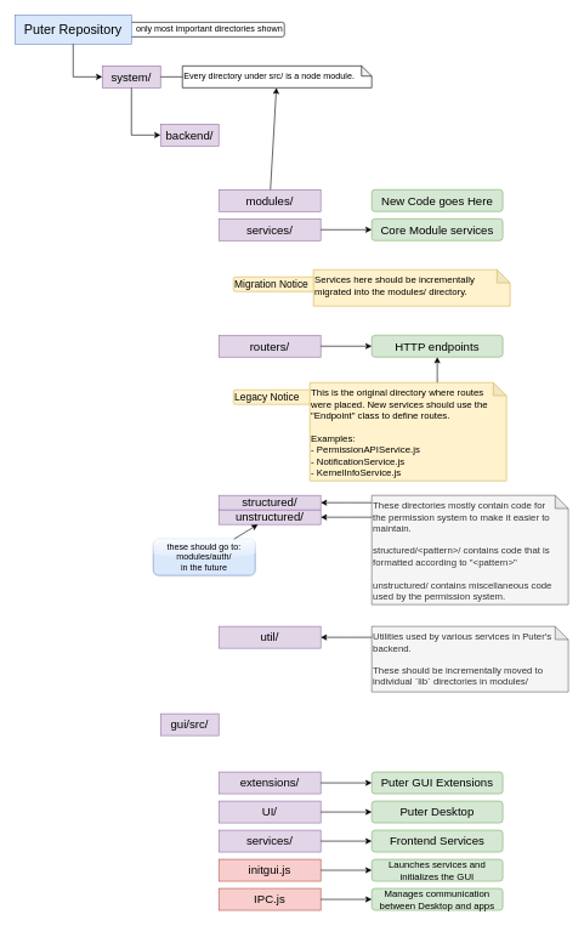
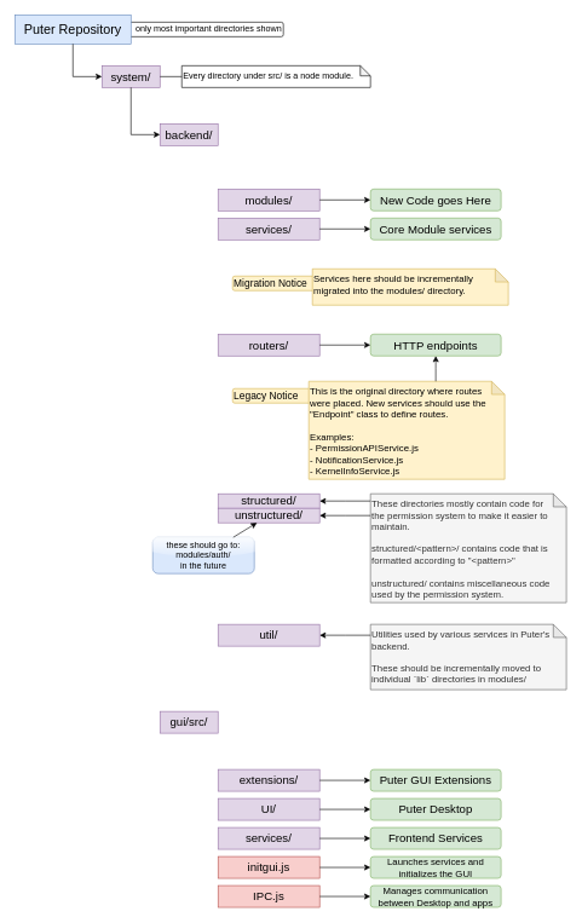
  <mxCell id="0" />
  <mxCell id="1" parent="0" />
  <mxCell id="2" value="Legacy Notice" style="rounded=1;whiteSpace=wrap;html=1;align=left;fillColor=#fff2cc;strokeColor=#d6b656;fontSize=14;" vertex="1" parent="1"><mxGeometry x="320" y="535" width="130" height="20" as="geometry" /></mxCell>
  <mxCell id="3" value="only most important directories shown" style="rounded=1;whiteSpace=wrap;html=1;align=right;" vertex="1" parent="1"><mxGeometry x="160" y="30" width="230" height="20" as="geometry" /></mxCell>
  <mxCell id="4" value="system/" style="rounded=0;whiteSpace=wrap;html=1;fontSize=16;fillColor=#e1d5e7;strokeColor=#9673a6;" vertex="1" parent="1"><mxGeometry x="140" y="90" width="80" height="30" as="geometry" /></mxCell>
  <mxCell id="5" value="Puter Repository" style="rounded=0;whiteSpace=wrap;html=1;fontSize=18;fillColor=#dae8fc;strokeColor=#6c8ebf;" vertex="1" parent="1"><mxGeometry x="20" y="20" width="160" height="40" as="geometry" /></mxCell>
  <mxCell id="6" value="Every directory under src/ is a node module." style="shape=note;whiteSpace=wrap;html=1;backgroundOutline=1;darkOpacity=0.05;size=14;align=left;" vertex="1" parent="1"><mxGeometry x="250" y="90" width="260" height="30" as="geometry" /></mxCell>
  <mxCell id="7" value="" style="endArrow=classic;html=1;rounded=0;edgeStyle=elbowEdgeStyle;" edge="1" parent="1" source="5" target="4"><mxGeometry width="50" height="50" relative="1" as="geometry"><mxPoint x="270" y="240" as="sourcePoint" /><mxPoint x="320" y="190" as="targetPoint" /><Array as="points"><mxPoint x="100" y="105" /></Array></mxGeometry></mxCell>
  <mxCell id="8" value="backend/" style="rounded=0;whiteSpace=wrap;html=1;fontSize=16;fillColor=#e1d5e7;strokeColor=#9673a6;" vertex="1" parent="1"><mxGeometry x="220" y="170" width="80" height="30" as="geometry" /></mxCell>
  <mxCell id="9" value="gui/src/" style="rounded=0;whiteSpace=wrap;html=1;fontSize=16;fillColor=#e1d5e7;strokeColor=#9673a6;" vertex="1" parent="1"><mxGeometry x="220" y="980" width="80" height="30" as="geometry" /></mxCell>
  <mxCell id="10" value="" style="endArrow=none;html=1;rounded=0;" edge="1" parent="1" source="4" target="6"><mxGeometry width="50" height="50" relative="1" as="geometry"><mxPoint x="270" y="240" as="sourcePoint" /><mxPoint x="320" y="190" as="targetPoint" /></mxGeometry></mxCell>
  <mxCell id="11" value="" style="endArrow=classic;html=1;rounded=0;" edge="1" parent="1" source="4" target="8"><mxGeometry width="50" height="50" relative="1" as="geometry"><mxPoint x="270" y="240" as="sourcePoint" /><mxPoint x="320" y="190" as="targetPoint" /><Array as="points"><mxPoint x="180" y="185" /></Array></mxGeometry></mxCell>
  <mxCell id="12" value="extensions/" style="rounded=0;whiteSpace=wrap;html=1;fontSize=16;fillColor=#e1d5e7;strokeColor=#9673a6;" vertex="1" parent="1"><mxGeometry x="300" y="1060" width="140" height="30" as="geometry" /></mxCell>
  <mxCell id="13" value="Puter GUI Extensions" style="rounded=1;whiteSpace=wrap;html=1;fontSize=16;fillColor=#d5e8d4;strokeColor=#82b366;" vertex="1" parent="1"><mxGeometry x="510" y="1060" width="180" height="30" as="geometry" /></mxCell>
  <mxCell id="14" value="" style="endArrow=classic;html=1;rounded=0;" edge="1" parent="1" source="12" target="13"><mxGeometry width="50" height="50" relative="1" as="geometry"><mxPoint x="310" y="960" as="sourcePoint" /><mxPoint x="360" y="910" as="targetPoint" /></mxGeometry></mxCell>
  <mxCell id="15" style="edgeStyle=orthogonalEdgeStyle;rounded=0;orthogonalLoop=1;jettySize=auto;html=1;exitX=0.5;exitY=1;exitDx=0;exitDy=0;" edge="1" parent="1" source="13" target="13"><mxGeometry relative="1" as="geometry" /></mxCell>
  <mxCell id="16" value="UI/" style="rounded=0;whiteSpace=wrap;html=1;fontSize=16;fillColor=#e1d5e7;strokeColor=#9673a6;" vertex="1" parent="1"><mxGeometry x="300" y="1100" width="140" height="30" as="geometry" /></mxCell>
  <mxCell id="17" value="Puter Desktop" style="rounded=1;whiteSpace=wrap;html=1;fontSize=16;fillColor=#d5e8d4;strokeColor=#82b366;" vertex="1" parent="1"><mxGeometry x="510" y="1100" width="180" height="30" as="geometry" /></mxCell>
  <mxCell id="18" value="" style="endArrow=classic;html=1;rounded=0;" edge="1" parent="1" source="16" target="17"><mxGeometry width="50" height="50" relative="1" as="geometry"><mxPoint x="450" y="1078" as="sourcePoint" /><mxPoint x="520" y="1078" as="targetPoint" /></mxGeometry></mxCell>
  <mxCell id="19" value="services/" style="rounded=0;whiteSpace=wrap;html=1;fontSize=16;fillColor=#e1d5e7;strokeColor=#9673a6;" vertex="1" parent="1"><mxGeometry x="300" y="1140" width="140" height="30" as="geometry" /></mxCell>
  <mxCell id="20" value="Frontend Services" style="rounded=1;whiteSpace=wrap;html=1;fontSize=16;fillColor=#d5e8d4;strokeColor=#82b366;" vertex="1" parent="1"><mxGeometry x="510" y="1140" width="180" height="30" as="geometry" /></mxCell>
  <mxCell id="21" value="" style="endArrow=classic;html=1;rounded=0;" edge="1" parent="1" source="19" target="20"><mxGeometry width="50" height="50" relative="1" as="geometry"><mxPoint x="450" y="1118" as="sourcePoint" /><mxPoint x="520" y="1118" as="targetPoint" /></mxGeometry></mxCell>
  <mxCell id="22" value="initgui.js" style="rounded=0;whiteSpace=wrap;html=1;fontSize=16;fillColor=#f8cecc;strokeColor=#b85450;" vertex="1" parent="1"><mxGeometry x="300" y="1180" width="140" height="30" as="geometry" /></mxCell>
  <mxCell id="23" value="Launches services and initializes the GUI" style="rounded=1;whiteSpace=wrap;html=1;fontSize=13;fillColor=#d5e8d4;strokeColor=#82b366;" vertex="1" parent="1"><mxGeometry x="510" y="1180" width="180" height="30" as="geometry" /></mxCell>
  <mxCell id="24" value="" style="endArrow=classic;html=1;rounded=0;" edge="1" parent="1" source="22" target="23"><mxGeometry width="50" height="50" relative="1" as="geometry"><mxPoint x="450" y="1165" as="sourcePoint" /><mxPoint x="520" y="1165" as="targetPoint" /></mxGeometry></mxCell>
  <mxCell id="25" value="IPC.js" style="rounded=0;whiteSpace=wrap;html=1;fontSize=16;fillColor=#f8cecc;strokeColor=#b85450;" vertex="1" parent="1"><mxGeometry x="300" y="1220" width="140" height="30" as="geometry" /></mxCell>
  <mxCell id="26" value="Manages communication between Desktop and apps" style="rounded=1;whiteSpace=wrap;html=1;fontSize=13;fillColor=#d5e8d4;strokeColor=#82b366;" vertex="1" parent="1"><mxGeometry x="510" y="1220" width="180" height="30" as="geometry" /></mxCell>
  <mxCell id="27" value="" style="endArrow=classic;html=1;rounded=0;" edge="1" parent="1" source="25" target="26"><mxGeometry width="50" height="50" relative="1" as="geometry"><mxPoint x="450" y="1205" as="sourcePoint" /><mxPoint x="520" y="1205" as="targetPoint" /></mxGeometry></mxCell>
  <mxCell id="28" value="modules/" style="rounded=0;whiteSpace=wrap;html=1;fontSize=16;fillColor=#e1d5e7;strokeColor=#9673a6;" vertex="1" parent="1"><mxGeometry x="300" y="260" width="140" height="30" as="geometry" /></mxCell>
  <mxCell id="29" value="New Code goes Here" style="rounded=1;whiteSpace=wrap;html=1;fontSize=16;fillColor=#d5e8d4;strokeColor=#82b366;" vertex="1" parent="1"><mxGeometry x="510" y="260" width="180" height="30" as="geometry" /></mxCell>
- <mxCell id="30" value="" style="endArrow=classic;html=1;rounded=0;" edge="1" parent="1" source="28" target="6"><mxGeometry width="50" height="50" relative="1" as="geometry"><mxPoint x="310" y="160" as="sourcePoint" /><mxPoint x="360" y="110" as="targetPoint" /></mxGeometry></mxCell>
+ <mxCell id="30" value="" style="endArrow=classic;html=1;rounded=0;" edge="1" parent="1" source="28" target="29"><mxGeometry width="50" height="50" relative="1" as="geometry"><mxPoint x="310" y="160" as="sourcePoint" /><mxPoint x="360" y="110" as="targetPoint" /></mxGeometry></mxCell>
  <mxCell id="31" style="edgeStyle=orthogonalEdgeStyle;rounded=0;orthogonalLoop=1;jettySize=auto;html=1;exitX=0.5;exitY=1;exitDx=0;exitDy=0;" edge="1" parent="1" source="29" target="29"><mxGeometry relative="1" as="geometry" /></mxCell>
  <mxCell id="32" value="services/" style="rounded=0;whiteSpace=wrap;html=1;fontSize=16;fillColor=#e1d5e7;strokeColor=#9673a6;" vertex="1" parent="1"><mxGeometry x="300" y="300" width="140" height="30" as="geometry" /></mxCell>
  <mxCell id="33" value="Core Module services" style="rounded=1;whiteSpace=wrap;html=1;fontSize=16;fillColor=#d5e8d4;strokeColor=#82b366;" vertex="1" parent="1"><mxGeometry x="510" y="300" width="180" height="30" as="geometry" /></mxCell>
  <mxCell id="34" value="" style="endArrow=classic;html=1;rounded=0;" edge="1" parent="1" source="32" target="33"><mxGeometry width="50" height="50" relative="1" as="geometry"><mxPoint x="450" y="278" as="sourcePoint" /><mxPoint x="520" y="278" as="targetPoint" /></mxGeometry></mxCell>
  <mxCell id="35" value="routers/" style="rounded=0;whiteSpace=wrap;html=1;fontSize=16;fillColor=#e1d5e7;strokeColor=#9673a6;" vertex="1" parent="1"><mxGeometry x="300" y="460" width="140" height="30" as="geometry" /></mxCell>
  <mxCell id="36" value="HTTP endpoints" style="rounded=1;whiteSpace=wrap;html=1;fontSize=16;fillColor=#d5e8d4;strokeColor=#82b366;" vertex="1" parent="1"><mxGeometry x="510" y="460" width="180" height="30" as="geometry" /></mxCell>
  <mxCell id="37" value="" style="endArrow=classic;html=1;rounded=0;" edge="1" parent="1" source="35" target="36"><mxGeometry width="50" height="50" relative="1" as="geometry"><mxPoint x="450" y="438" as="sourcePoint" /><mxPoint x="520" y="438" as="targetPoint" /></mxGeometry></mxCell>
  <mxCell id="38" value="&lt;div&gt;&lt;span style=&quot;background-color: initial;&quot;&gt;This is the original directory where routes&lt;/span&gt;&lt;/div&gt;&lt;div&gt;&lt;span style=&quot;background-color: initial;&quot;&gt;were placed. New services should use the&lt;/span&gt;&lt;/div&gt;&lt;div&gt;&lt;span style=&quot;background-color: initial;&quot;&gt;&quot;Endpoint&quot; class to define routes.&lt;/span&gt;&lt;/div&gt;&lt;div&gt;&lt;span style=&quot;background-color: initial;&quot;&gt;&lt;br&gt;&lt;/span&gt;&lt;/div&gt;&lt;div&gt;&lt;span style=&quot;background-color: initial;&quot;&gt;Examples:&lt;/span&gt;&lt;/div&gt;&lt;div&gt;&lt;span style=&quot;background-color: initial;&quot;&gt;- PermissionAPIService.js&lt;/span&gt;&lt;/div&gt;&lt;div&gt;&lt;span style=&quot;background-color: initial;&quot;&gt;- NotificationService.js&lt;/span&gt;&lt;br&gt;&lt;/div&gt;&lt;div&gt;- KernelInfoService.js&lt;/div&gt;&lt;div&gt;&lt;span style=&quot;color: rgba(0, 0, 0, 0); font-family: monospace; font-size: 0px; text-wrap: nowrap;&quot;&gt;%3CmxGraphModel%3E%3Croot%3E%3CmxCell%20id%3D%220%22%2F%3E%3CmxCell%20id%3D%221%22%20parent%3D%220%22%2F%3E%3CmxCell%20id%3D%222%22%20value%3D%22extensions%2F%22%20style%3D%22rounded%3D0%3BwhiteSpace%3Dwrap%3Bhtml%3D1%3BfontSize%3D16%3BfillColor%3D%23e1d5e7%3BstrokeColor%3D%239673a6%3B%22%20vertex%3D%221%22%20parent%3D%221%22%3E%3CmxGeometry%20x%3D%22520%22%20y%3D%22400%22%20width%3D%22140%22%20height%3D%2230%22%20as%3D%22geometry%22%2F%3E%3C%2FmxCell%3E%3CmxCell%20id%3D%223%22%20value%3D%22Puter%20GUI%20Extensions%22%20style%3D%22rounded%3D1%3BwhiteSpace%3Dwrap%3Bhtml%3D1%3BfontSize%3D16%3BfillColor%3D%23d5e8d4%3BstrokeColor%3D%2382b366%3B%22%20vertex%3D%221%22%20parent%3D%221%22%3E%3CmxGeometry%20x%3D%22730%22%20y%3D%22400%22%20width%3D%22180%22%20height%3D%2230%22%20as%3D%22geometry%22%2F%3E%3C%2FmxCell%3E%3CmxCell%20id%3D%224%22%20value%3D%22%22%20style%3D%22endArrow%3Dclassic%3Bhtml%3D1%3Brounded%3D0%3B%22%20edge%3D%221%22%20source%3D%222%22%20target%3D%223%22%20parent%3D%221%22%3E%3CmxGeometry%20width%3D%2250%22%20height%3D%2250%22%20relative%3D%221%22%20as%3D%22geometry%22%3E%3CmxPoint%20x%3D%22530%22%20y%3D%22300%22%20as%3D%22sourcePoint%22%2F%3E%3CmxPoint%20x%3D%22580%22%20y%3D%22250%22%20as%3D%22targetPoint%22%2F%3E%3C%2FmxGeometry%3E%3C%2FmxCell%3E%3CmxCell%20id%3D%225%22%20style%3D%22edgeStyle%3DorthogonalEdgeStyle%3Brounded%3D0%3BorthogonalLoop%3D1%3BjettySize%3Dauto%3Bhtml%3D1%3BexitX%3D0.5%3BexitY%3D1%3BexitDx%3D0%3BexitDy%3D0%3B%22%20edge%3D%221%22%20source%3D%223%22%20target%3D%223%22%20parent%3D%221%22%3E%3CmxGeometry%20relative%3D%221%22%20as%3D%22geometry%22%2F%3E%3C%2FmxCell%3E%3CmxCell%20id%3D%226%22%20value%3D%22UI%2F%22%20style%3D%22rounded%3D0%3BwhiteSpace%3Dwrap%3Bhtml%3D1%3BfontSize%3D16%3BfillColor%3D%23e1d5e7%3BstrokeColor%3D%239673a6%3B%22%20vertex%3D%221%22%20parent%3D%221%22%3E%3CmxGeometry%20x%3D%22520%22%20y%3D%22440%22%20width%3D%22140%22%20height%3D%2230%22%20as%3D%22geometry%22%2F%3E%3C%2FmxCell%3E%3CmxCell%20id%3D%227%22%20value%3D%22Puter%20Desktop%22%20style%3D%22rounded%3D1%3BwhiteSpace%3Dwrap%3Bhtml%3D1%3BfontSize%3D16%3BfillColor%3D%23d5e8d4%3BstrokeColor%3D%2382b366%3B%22%20vertex%3D%221%22%20parent%3D%221%22%3E%3CmxGeometry%20x%3D%22730%22%20y%3D%22440%22%20width%3D%22180%22%20height%3D%2230%22%20as%3D%22geometry%22%2F%3E%3C%2FmxCell%3E%3CmxCell%20id%3D%228%22%20value%3D%22%22%20style%3D%22endArrow%3Dclassic%3Bhtml%3D1%3Brounded%3D0%3B%22%20edge%3D%221%22%20source%3D%226%22%20target%3D%227%22%20parent%3D%221%22%3E%3CmxGeometry%20width%3D%2250%22%20height%3D%2250%22%20relative%3D%221%22%20as%3D%22geometry%22%3E%3CmxPoint%20x%3D%22670%22%20y%3D%22418%22%20as%3D%22sourcePoint%22%2F%3E%3CmxPoint%20x%3D%22740%22%20y%3D%22418%22%20as%3D%22targetPoint%22%2F%3E%3C%2FmxGeometry%3E%3C%2FmxCell%3E%3CmxCell%20id%3D%229%22%20value%3D%22services%2F%22%20style%3D%22rounded%3D0%3BwhiteSpace%3Dwrap%3Bhtml%3D1%3BfontSize%3D16%3BfillColor%3D%23e1d5e7%3BstrokeColor%3D%239673a6%3B%22%20vertex%3D%221%22%20parent%3D%221%22%3E%3CmxGeometry%20x%3D%22520%22%20y%3D%22480%22%20width%3D%22140%22%20height%3D%2230%22%20as%3D%22geometry%22%2F%3E%3C%2FmxCell%3E%3CmxCell%20id%3D%2210%22%20value%3D%22Frontend%20Services%22%20style%3D%22rounded%3D1%3BwhiteSpace%3Dwrap%3Bhtml%3D1%3BfontSize%3D16%3BfillColor%3D%23d5e8d4%3BstrokeColor%3D%2382b366%3B%22%20vertex%3D%221%22%20parent%3D%221%22%3E%3CmxGeometry%20x%3D%22730%22%20y%3D%22480%22%20width%3D%22180%22%20height%3D%2230%22%20as%3D%22geometry%22%2F%3E%3C%2FmxCell%3E%3CmxCell%20id%3D%2211%22%20value%3D%22%22%20style%3D%22endArrow%3Dclassic%3Bhtml%3D1%3Brounded%3D0%3B%22%20edge%3D%221%22%20source%3D%229%22%20target%3D%2210%22%20parent%3D%221%22%3E%3CmxGeometry%20width%3D%2250%22%20height%3D%2250%22%20relative%3D%221%22%20as%3D%22geometry%22%3E%3CmxPoint%20x%3D%22670%22%20y%3D%22458%22%20as%3D%22sourcePoint%22%2F%3E%3CmxPoint%20x%3D%22740%22%20y%3D%22458%22%20as%3D%22targetPoint%22%2F%3E%3C%2FmxGeometry%3E%3C%2FmxCell%3E%3CmxCell%20id%3D%2212%22%20value%3D%22initgui.js%22%20style%3D%22rounded%3D0%3BwhiteSpace%3Dwrap%3Bhtml%3D1%3BfontSize%3D16%3BfillColor%3D%23f8cecc%3BstrokeColor%3D%23b85450%3B%22%20vertex%3D%221%22%20parent%3D%221%22%3E%3CmxGeometry%20x%3D%22520%22%20y%3D%22520%22%20width%3D%22140%22%20height%3D%2230%22%20as%3D%22geometry%22%2F%3E%3C%2FmxCell%3E%3CmxCell%20id%3D%2213%22%20value%3D%22Launches%20services%20and%20initializes%20the%20GUI%22%20style%3D%22rounded%3D1%3BwhiteSpace%3Dwrap%3Bhtml%3D1%3BfontSize%3D13%3BfillColor%3D%23d5e8d4%3BstrokeColor%3D%2382b366%3B%22%20vertex%3D%221%22%20parent%3D%221%22%3E%3CmxGeometry%20x%3D%22730%22%20y%3D%22520%22%20width%3D%22180%22%20height%3D%2230%22%20as%3D%22geometry%22%2F%3E%3C%2FmxCell%3E%3CmxCell%20id%3D%2214%22%20value%3D%22%22%20style%3D%22endArrow%3Dclassic%3Bhtml%3D1%3Brounded%3D0%3B%22%20edge%3D%221%22%20source%3D%2212%22%20target%3D%2213%22%20parent%3D%221%22%3E%3CmxGeometry%20width%3D%2250%22%20height%3D%2250%22%20relative%3D%221%22%20as%3D%22geometry%22%3E%3CmxPoint%20x%3D%22670%22%20y%3D%22505%22%20as%3D%22sourcePoint%22%2F%3E%3CmxPoint%20x%3D%22740%22%20y%3D%22505%22%20as%3D%22targetPoint%22%2F%3E%3C%2FmxGeometry%3E%3C%2FmxCell%3E%3CmxCell%20id%3D%2215%22%20value%3D%22IPC.js%22%20style%3D%22rounded%3D0%3BwhiteSpace%3Dwrap%3Bhtml%3D1%3BfontSize%3D16%3BfillColor%3D%23f8cecc%3BstrokeColor%3D%23b85450%3B%22%20vertex%3D%221%22%20parent%3D%221%22%3E%3CmxGeometry%20x%3D%22520%22%20y%3D%22560%22%20width%3D%22140%22%20height%3D%2230%22%20as%3D%22geometry%22%2F%3E%3C%2FmxCell%3E%3CmxCell%20id%3D%2216%22%20value%3D%22Manages%20communication%20between%20Desktop%20and%20apps%22%20style%3D%22rounded%3D1%3BwhiteSpace%3Dwrap%3Bhtml%3D1%3BfontSize%3D13%3BfillColor%3D%23d5e8d4%3BstrokeColor%3D%2382b366%3B%22%20vertex%3D%221%22%20parent%3D%221%22%3E%3CmxGeometry%20x%3D%22730%22%20y%3D%22560%22%20width%3D%22180%22%20height%3D%2230%22%20as%3D%22geometry%22%2F%3E%3C%2FmxCell%3E%3CmxCell%20id%3D%2217%22%20value%3D%22%22%20style%3D%22endArrow%3Dclassic%3Bhtml%3D1%3Brounded%3D0%3B%22%20edge%3D%221%22%20source%3D%2215%22%20target%3D%2216%22%20parent%3D%221%22%3E%3CmxGeometry%20width%3D%2250%22%20height%3D%2250%22%20relative%3D%221%22%20as%3D%22geometry%22%3E%3CmxPoint%20x%3D%22670%22%20y%3D%22545%22%20as%3D%22sourcePoint%22%2F%3E%3CmxPoint%20x%3D%22740%22%20y%3D%22545%22%20as%3D%22targetPoint%22%2F%3E%3C%2FmxGeometry%3E%3C%2FmxCell%3E%3C%2Froot%3E%3C%2FmxGraphMode&lt;/span&gt;&lt;br&gt;&lt;/div&gt;" style="shape=note;whiteSpace=wrap;html=1;backgroundOutline=1;darkOpacity=0.05;size=18;fillColor=#fff2cc;strokeColor=#d6b656;align=left;verticalAlign=top;fontSize=13;" vertex="1" parent="1"><mxGeometry x="425" y="525" width="270" height="135" as="geometry" /></mxCell>
  <mxCell id="39" value="" style="endArrow=classic;html=1;rounded=0;edgeStyle=elbowEdgeStyle;" edge="1" parent="1" source="38" target="36"><mxGeometry width="50" height="50" relative="1" as="geometry"><mxPoint x="510" y="540" as="sourcePoint" /><mxPoint x="560" y="490" as="targetPoint" /></mxGeometry></mxCell>
  <mxCell id="40" value="structured/" style="rounded=0;whiteSpace=wrap;html=1;fontSize=16;fillColor=#e1d5e7;strokeColor=#9673a6;" vertex="1" parent="1"><mxGeometry x="300" y="680" width="140" height="20" as="geometry" /></mxCell>
  <mxCell id="41" value="unstructured/" style="rounded=0;whiteSpace=wrap;html=1;fontSize=16;fillColor=#e1d5e7;strokeColor=#9673a6;" vertex="1" parent="1"><mxGeometry x="300" y="700" width="140" height="20" as="geometry" /></mxCell>
  <mxCell id="42" value="&lt;div&gt;These directories mostly contain code for&lt;/div&gt;&lt;div&gt;the permission system to make it easier to maintain.&lt;/div&gt;&lt;div&gt;&lt;br&gt;&lt;/div&gt;&lt;div&gt;structured/&amp;lt;pattern&amp;gt;/ contains code that is formatted according to &quot;&amp;lt;pattern&amp;gt;&quot;&lt;/div&gt;&lt;div&gt;&lt;br&gt;&lt;/div&gt;&lt;div&gt;unstructured/ contains miscellaneous code used by the permission system.&lt;/div&gt;" style="shape=note;whiteSpace=wrap;html=1;backgroundOutline=1;darkOpacity=0.05;size=18;fillColor=#f5f5f5;strokeColor=#666666;align=left;verticalAlign=top;fontSize=13;fontColor=#333333;" vertex="1" parent="1"><mxGeometry x="510" y="680" width="270" height="150" as="geometry" /></mxCell>
  <mxCell id="43" value="" style="endArrow=classic;html=1;rounded=0;edgeStyle=elbowEdgeStyle;elbow=vertical;" edge="1" parent="1" source="42" target="40"><mxGeometry width="50" height="50" relative="1" as="geometry"><mxPoint x="510" y="660" as="sourcePoint" /><mxPoint x="560" y="610" as="targetPoint" /></mxGeometry></mxCell>
  <mxCell id="44" value="" style="endArrow=classic;html=1;rounded=0;edgeStyle=elbowEdgeStyle;elbow=vertical;" edge="1" parent="1" source="42" target="41"><mxGeometry width="50" height="50" relative="1" as="geometry"><mxPoint x="520" y="700" as="sourcePoint" /><mxPoint x="450" y="700" as="targetPoint" /></mxGeometry></mxCell>
  <mxCell id="45" value="these should go to:&lt;div&gt;modules/auth/&lt;/div&gt;&lt;div&gt;in the future&lt;/div&gt;" style="rounded=1;whiteSpace=wrap;html=1;glass=1;fillColor=#dae8fc;strokeColor=#6c8ebf;" vertex="1" parent="1"><mxGeometry x="210" y="740" width="140" height="50" as="geometry" /></mxCell>
  <mxCell id="46" value="" style="endArrow=classic;html=1;rounded=0;" edge="1" parent="1" source="45" target="41"><mxGeometry width="50" height="50" relative="1" as="geometry"><mxPoint x="510" y="660" as="sourcePoint" /><mxPoint x="560" y="610" as="targetPoint" /></mxGeometry></mxCell>
  <mxCell id="47" value="util/" style="rounded=0;whiteSpace=wrap;html=1;fontSize=16;fillColor=#e1d5e7;strokeColor=#9673a6;" vertex="1" parent="1"><mxGeometry x="300" y="860" width="140" height="30" as="geometry" /></mxCell>
  <mxCell id="48" value="&lt;div&gt;Utilities used by various services in Puter's backend.&lt;/div&gt;&lt;div&gt;&lt;br&gt;&lt;/div&gt;&lt;div&gt;These should be incrementally moved to individual `lib` directories in modules/&lt;/div&gt;" style="shape=note;whiteSpace=wrap;html=1;backgroundOutline=1;darkOpacity=0.05;size=18;fillColor=#f5f5f5;strokeColor=#666666;align=left;verticalAlign=top;fontSize=13;fontColor=#333333;" vertex="1" parent="1"><mxGeometry x="510" y="860" width="270" height="90" as="geometry" /></mxCell>
  <mxCell id="49" value="" style="endArrow=classic;html=1;rounded=0;edgeStyle=elbowEdgeStyle;elbow=vertical;" edge="1" parent="1" source="48" target="47"><mxGeometry width="50" height="50" relative="1" as="geometry"><mxPoint x="520" y="720" as="sourcePoint" /><mxPoint x="450" y="720" as="targetPoint" /></mxGeometry></mxCell>
  <mxCell id="50" value="Migration Notice" style="rounded=1;whiteSpace=wrap;html=1;align=left;fillColor=#fff2cc;strokeColor=#d6b656;fontSize=14;" vertex="1" parent="1"><mxGeometry x="320" y="380" width="130" height="20" as="geometry" /></mxCell>
  <mxCell id="51" value="&lt;div&gt;Services here should be incrementally&lt;/div&gt;&lt;div&gt;migrated into the modules/ directory.&lt;/div&gt;" style="shape=note;whiteSpace=wrap;html=1;backgroundOutline=1;darkOpacity=0.05;size=18;fillColor=#fff2cc;strokeColor=#d6b656;align=left;verticalAlign=top;fontSize=13;" vertex="1" parent="1"><mxGeometry x="430" y="370" width="270" height="50" as="geometry" /></mxCell>
